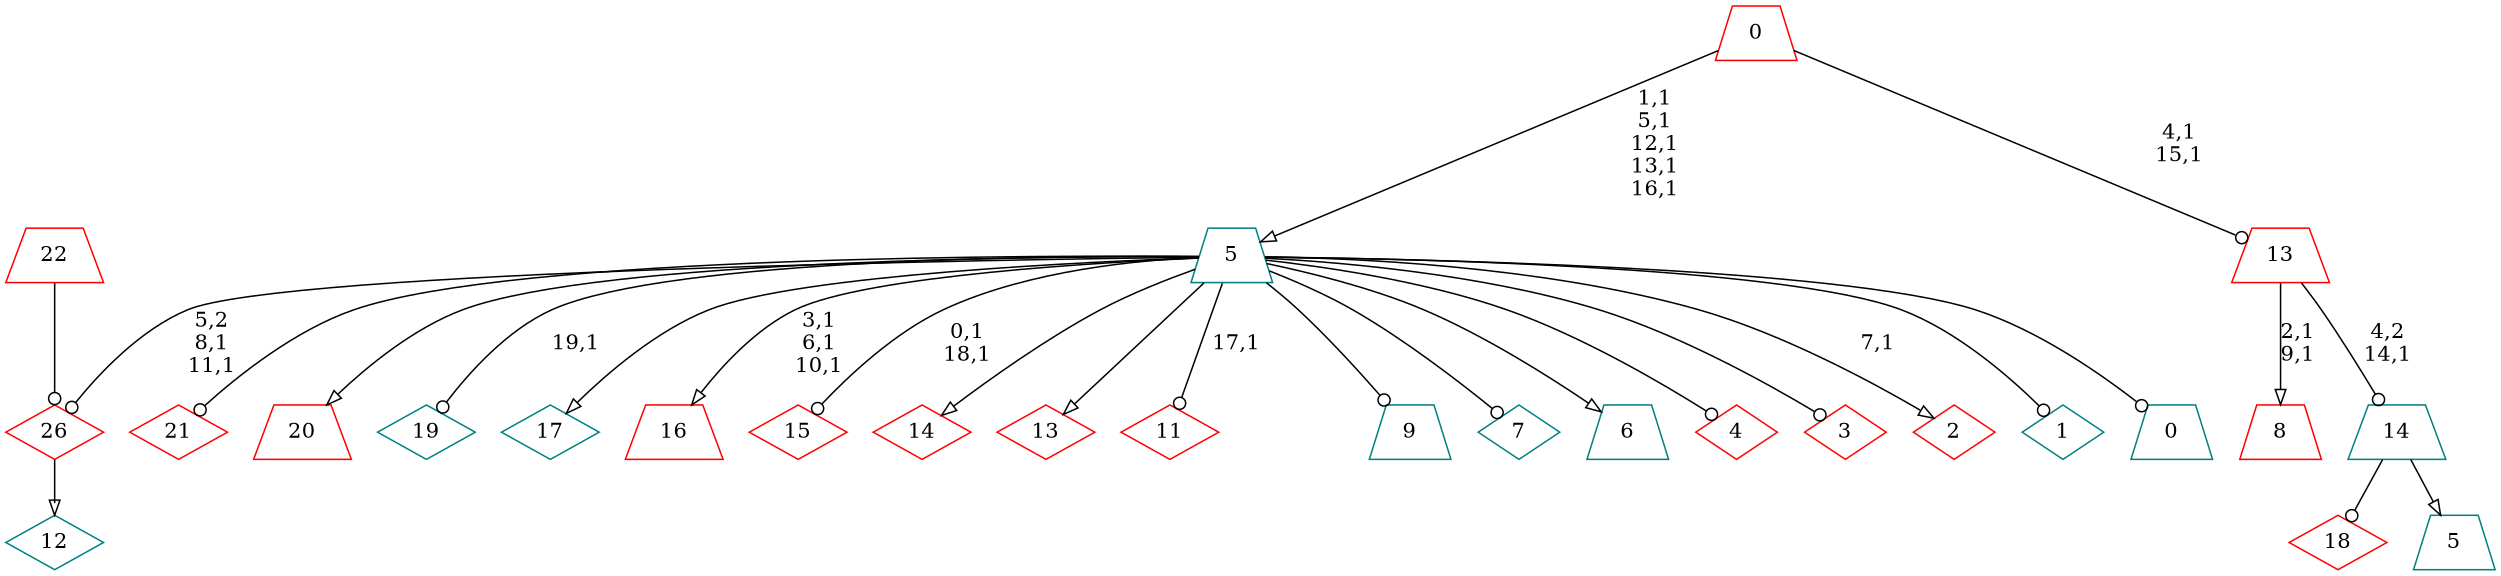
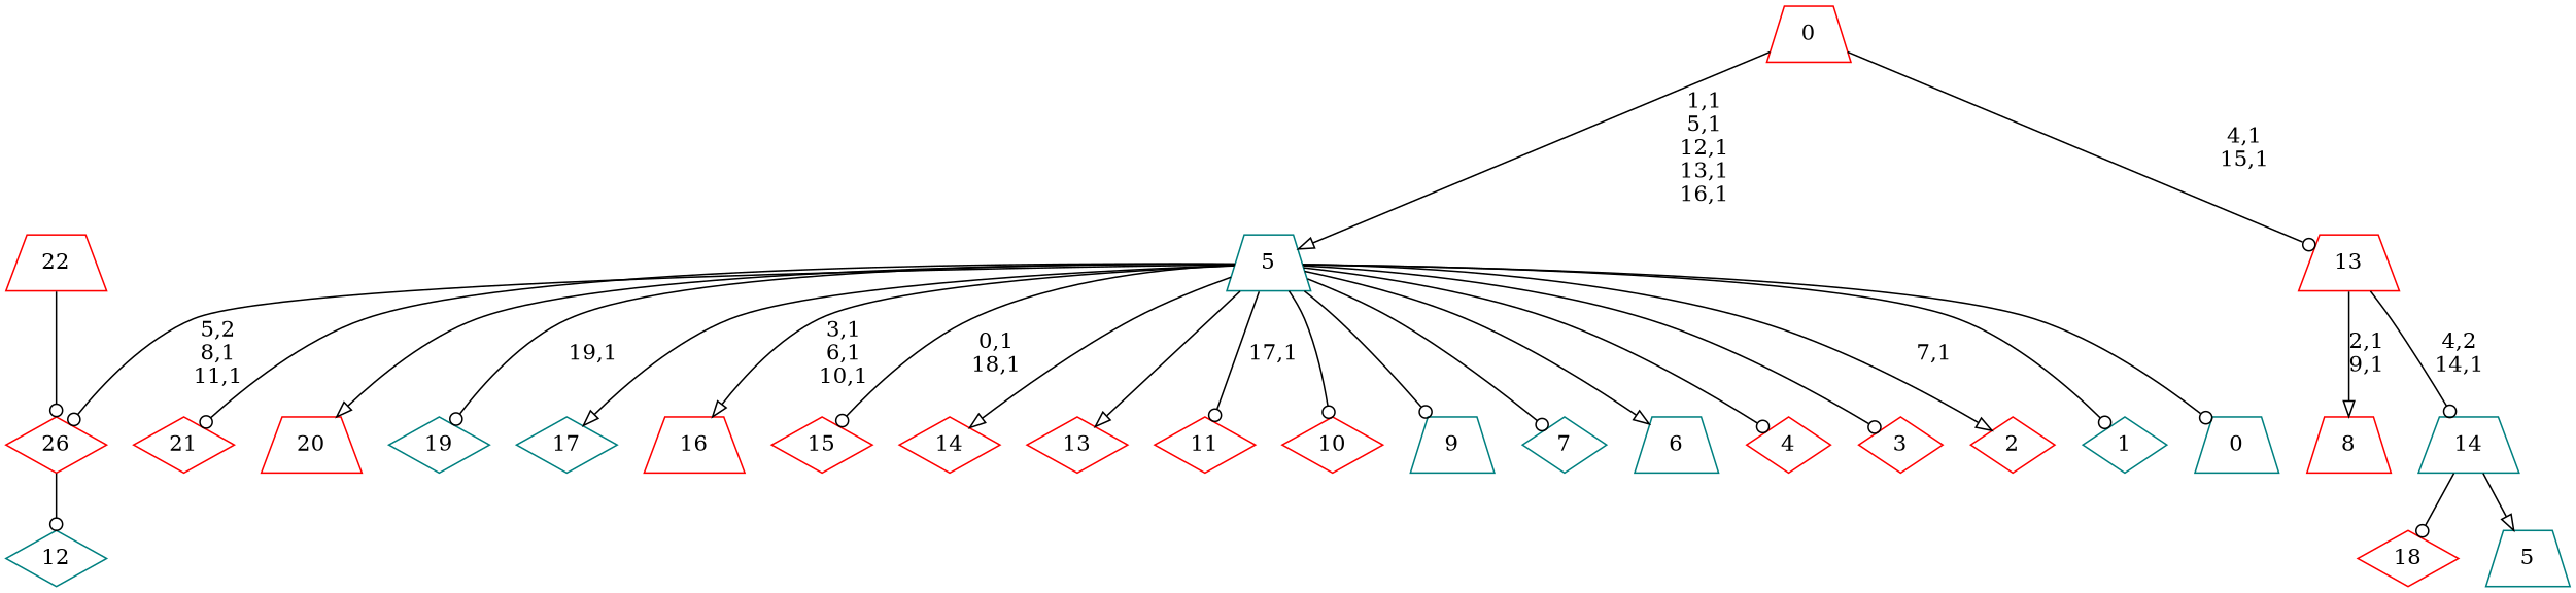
  digraph {
    node [color=red shape=diamond]
    edge [arrowhead=odot]
    n1 [label=22 shape=trapezium]
    26
    n3 [label=21]
    n4 [label=20 shape=trapezium]
    n5 [color=teal label=19]
    n6 [label=18]
    n7 [color=teal label=17]
    n8 [label=16 shape=trapezium]
    n9 [label=15]
    n10 [label=14]
    n11 [label=13]
    n12 [color=teal label=12]
    n13 [label=11]
+   n14 [label=10]
    n15 [color=teal label=9 shape=trapezium]
    n16 [label=8 shape=trapezium]
    n17 [color=teal label=7]
    n18 [color=teal label=6 shape=trapezium]
    n19 [color=teal label=5 shape=trapezium]
    14 [color=teal shape=trapezium]
    13 [shape=trapezium]
    n22 [label=4]
    n23 [label=3]
    n24 [label=2]
    n25 [color=teal label=1]
    n26 [color=teal label=0 shape=trapezium]
    5 [color=teal shape=trapezium]
    0 [shape=trapezium]
    n1 -> 26
-   26 -> n12 [arrowhead=onormal]
+   26 -> n12
    14 -> n6
    14 -> n19 [arrowhead=onormal]
    13 -> n16 [arrowhead=onormal label="2,1\n9,1"]
    13 -> 14 [label="4,2\n14,1"]
    5 -> 26 [label="5,2\n8,1\n11,1"]
    5 -> n3
    5 -> n4 [arrowhead=onormal]
    5 -> n5 [label="19,1"]
    5 -> n7 [arrowhead=onormal]
    5 -> n8 [arrowhead=onormal label="3,1\n6,1\n10,1"]
    5 -> n9 [label="0,1\n18,1"]
    5 -> n10 [arrowhead=onormal]
    5 -> n11 [arrowhead=onormal]
    5 -> n13 [label="17,1"]
+   5 -> n14
    5 -> n15
    5 -> n17
    5 -> n18 [arrowhead=onormal]
    5 -> n22
    5 -> n23
    5 -> n24 [arrowhead=onormal label="7,1"]
    5 -> n25
    5 -> n26
    0 -> 13 [label="4,1\n15,1"]
    0 -> 5 [arrowhead=onormal label="1,1\n5,1\n12,1\n13,1\n16,1"]
  }
